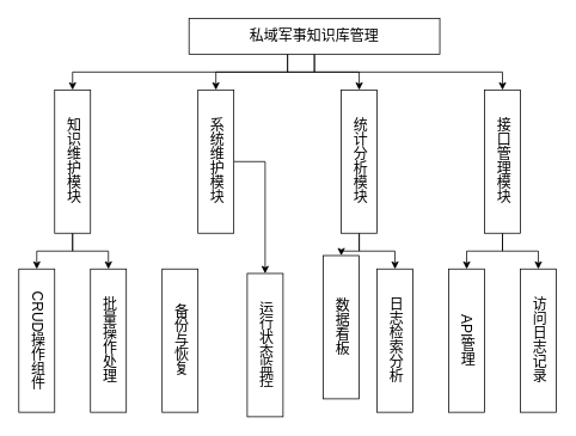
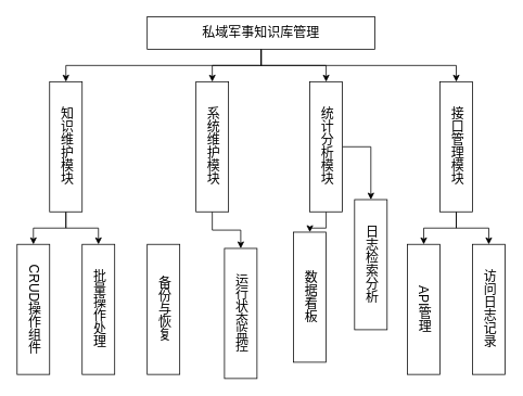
  <mxCell id="0" />
  <mxCell id="1" parent="0" />
  <mxCell id="2" style="edgeStyle=orthogonalEdgeStyle;rounded=0;orthogonalLoop=1;jettySize=auto;html=1;entryX=0.5;entryY=0;entryDx=0;entryDy=0;" edge="1" parent="1" source="6" target="9"><mxGeometry relative="1" as="geometry"><Array as="points"><mxPoint x="320" y="80" /><mxPoint x="80" y="80" /></Array></mxGeometry></mxCell>
  <mxCell id="3" style="edgeStyle=orthogonalEdgeStyle;rounded=0;orthogonalLoop=1;jettySize=auto;html=1;entryX=0.5;entryY=0;entryDx=0;entryDy=0;" edge="1" parent="1" source="6" target="11"><mxGeometry relative="1" as="geometry" /></mxCell>
  <mxCell id="4" style="edgeStyle=orthogonalEdgeStyle;rounded=0;orthogonalLoop=1;jettySize=auto;html=1;entryX=0.5;entryY=0;entryDx=0;entryDy=0;" edge="1" parent="1" source="6" target="14"><mxGeometry relative="1" as="geometry" /></mxCell>
  <mxCell id="5" style="edgeStyle=orthogonalEdgeStyle;rounded=0;orthogonalLoop=1;jettySize=auto;html=1;entryX=0.5;entryY=0;entryDx=0;entryDy=0;" edge="1" parent="1" source="6" target="17"><mxGeometry relative="1" as="geometry"><Array as="points"><mxPoint x="320" y="80" /><mxPoint x="560" y="80" /></Array></mxGeometry></mxCell>
- <mxCell id="6" value="私域军事知识库管理" style="rounded=0;whiteSpace=wrap;html=1;fontSize=16;" vertex="1" parent="1"><mxGeometry x="210" y="20" width="280" height="40" as="geometry" /></mxCell>
+ <mxCell id="6" value="私域军事知识库管理" style="rounded=0;whiteSpace=wrap;html=1;fontSize=16;" vertex="1" parent="1"><mxGeometry x="180" y="20" width="280" height="40" as="geometry" /></mxCell>
  <mxCell id="7" style="edgeStyle=orthogonalEdgeStyle;rounded=0;orthogonalLoop=1;jettySize=auto;html=1;entryX=0.5;entryY=0;entryDx=0;entryDy=0;" edge="1" parent="1" source="9" target="18"><mxGeometry relative="1" as="geometry" /></mxCell>
  <mxCell id="8" style="edgeStyle=orthogonalEdgeStyle;rounded=0;orthogonalLoop=1;jettySize=auto;html=1;entryX=0.5;entryY=0;entryDx=0;entryDy=0;" edge="1" parent="1" source="9" target="19"><mxGeometry relative="1" as="geometry" /></mxCell>
  <mxCell id="9" value="知识维护模块" style="rounded=0;whiteSpace=wrap;html=1;textDirection=vertical-lr;fontSize=16;" vertex="1" parent="1"><mxGeometry x="60" y="100" width="40" height="160" as="geometry" /></mxCell>
  <mxCell id="10" style="edgeStyle=orthogonalEdgeStyle;rounded=0;orthogonalLoop=1;jettySize=auto;html=1;entryX=0.5;entryY=0;entryDx=0;entryDy=0;" edge="1" parent="1" source="11" target="21"><mxGeometry relative="1" as="geometry" /></mxCell>
- <mxCell id="11" value="系统维护模块" style="rounded=0;whiteSpace=wrap;html=1;textDirection=vertical-lr;fontSize=16;" vertex="1" parent="1"><mxGeometry x="220" y="100" width="40" height="160" as="geometry" /></mxCell>
+ <mxCell id="11" value="系统维护模块" style="rounded=0;whiteSpace=wrap;html=1;textDirection=vertical-lr;fontSize=16;" vertex="1" parent="1"><mxGeometry x="240" y="100" width="40" height="160" as="geometry" /></mxCell>
  <mxCell id="12" style="edgeStyle=orthogonalEdgeStyle;rounded=0;orthogonalLoop=1;jettySize=auto;html=1;entryX=0.5;entryY=0;entryDx=0;entryDy=0;" edge="1" parent="1" source="14" target="22"><mxGeometry relative="1" as="geometry" /></mxCell>
  <mxCell id="13" style="edgeStyle=orthogonalEdgeStyle;rounded=0;orthogonalLoop=1;jettySize=auto;html=1;entryX=0.5;entryY=0;entryDx=0;entryDy=0;" edge="1" parent="1" source="14" target="23"><mxGeometry relative="1" as="geometry" /></mxCell>
  <mxCell id="14" value="统计分析模块" style="rounded=0;whiteSpace=wrap;html=1;textDirection=vertical-lr;fontSize=16;" vertex="1" parent="1"><mxGeometry x="380" y="100" width="40" height="160" as="geometry" /></mxCell>
  <mxCell id="15" style="edgeStyle=orthogonalEdgeStyle;rounded=0;orthogonalLoop=1;jettySize=auto;html=1;entryX=0.5;entryY=0;entryDx=0;entryDy=0;" edge="1" parent="1" source="17" target="24"><mxGeometry relative="1" as="geometry" /></mxCell>
  <mxCell id="16" style="edgeStyle=orthogonalEdgeStyle;rounded=0;orthogonalLoop=1;jettySize=auto;html=1;entryX=0.5;entryY=0;entryDx=0;entryDy=0;" edge="1" parent="1" source="17" target="25"><mxGeometry relative="1" as="geometry" /></mxCell>
  <mxCell id="17" value="接口管理模块" style="rounded=0;whiteSpace=wrap;html=1;textDirection=vertical-lr;fontSize=16;" vertex="1" parent="1"><mxGeometry x="540" y="100" width="40" height="160" as="geometry" /></mxCell>
  <mxCell id="18" value="CRUD操作组件" style="rounded=0;whiteSpace=wrap;html=1;textDirection=vertical-lr;fontSize=16;" vertex="1" parent="1"><mxGeometry x="20" y="300" width="40" height="160" as="geometry" /></mxCell>
  <mxCell id="19" value="批量操作处理" style="rounded=0;whiteSpace=wrap;html=1;textDirection=vertical-lr;fontSize=16;" vertex="1" parent="1"><mxGeometry x="100" y="300" width="40" height="160" as="geometry" /></mxCell>
  <mxCell id="20" value="备份与恢复" style="rounded=0;whiteSpace=wrap;html=1;textDirection=vertical-lr;fontSize=16;" vertex="1" parent="1"><mxGeometry x="180" y="300" width="40" height="160" as="geometry" /></mxCell>
  <mxCell id="21" value="运行状态监控" style="rounded=0;whiteSpace=wrap;html=1;textDirection=vertical-lr;fontSize=16;" vertex="1" parent="1"><mxGeometry x="275" y="305" width="40" height="160" as="geometry" /></mxCell>
  <mxCell id="22" value="数据看板" style="rounded=0;whiteSpace=wrap;html=1;textDirection=vertical-lr;fontSize=16;" vertex="1" parent="1"><mxGeometry x="360" y="285" width="40" height="160" as="geometry" /></mxCell>
- <mxCell id="23" value="日志检索分析" style="rounded=0;whiteSpace=wrap;html=1;textDirection=vertical-lr;fontSize=16;" vertex="1" parent="1"><mxGeometry x="420" y="300" width="40" height="160" as="geometry" /></mxCell>
+ <mxCell id="23" value="日志检索分析" style="rounded=0;whiteSpace=wrap;html=1;textDirection=vertical-lr;fontSize=16;" vertex="1" parent="1"><mxGeometry x="435" y="245" width="40" height="160" as="geometry" /></mxCell>
  <mxCell id="24" value="API管理" style="rounded=0;whiteSpace=wrap;html=1;textDirection=vertical-lr;fontSize=16;" vertex="1" parent="1"><mxGeometry x="500" y="300" width="40" height="160" as="geometry" /></mxCell>
  <mxCell id="25" value="访问日志记录" style="rounded=0;whiteSpace=wrap;html=1;textDirection=vertical-lr;fontSize=16;" vertex="1" parent="1"><mxGeometry x="580" y="300" width="40" height="160" as="geometry" /></mxCell>
